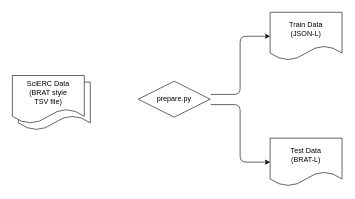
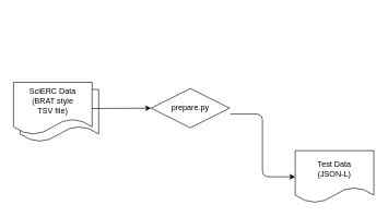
  <mxCell id="0" />
  <mxCell id="1" parent="0" />
  <mxCell id="2" value="prepare.py" style="rhombus;whiteSpace=wrap;html=1;" vertex="1" parent="1"><mxGeometry x="230" y="135" width="120" height="60" as="geometry" /></mxCell>
  <mxCell id="3" value="" style="group" vertex="1" connectable="0" parent="1"><mxGeometry x="20" y="125.5" width="130" height="91" as="geometry" /></mxCell>
  <mxCell id="4" value="" style="shape=document;whiteSpace=wrap;html=1;boundedLbl=1;" vertex="1" parent="3"><mxGeometry x="10" y="11" width="120" height="80" as="geometry" /></mxCell>
  <mxCell id="5" value="SciERC Data&lt;br&gt;(BRAT style&lt;br&gt;TSV file)" style="shape=document;whiteSpace=wrap;html=1;boundedLbl=1;" vertex="1" parent="3"><mxGeometry width="120" height="80" as="geometry" /></mxCell>
- <mxCell id="7" value="" style="edgeStyle=elbowEdgeStyle;elbow=horizontal;endArrow=classic;html=1;rounded=1;exitX=1.008;exitY=0.367;exitDx=0;exitDy=0;exitPerimeter=0;entryX=0;entryY=0.5;entryDx=0;entryDy=0;" edge="1" parent="1" source="2" target="9"><mxGeometry width="50" height="50" relative="1" as="geometry"><mxPoint x="340" y="420" as="sourcePoint" /><mxPoint x="390" y="370" as="targetPoint" /></mxGeometry></mxCell>
+ <mxCell id="6" value="" style="endArrow=classic;html=1;rounded=0;exitX=1;exitY=0.5;exitDx=0;exitDy=0;entryX=0;entryY=0.5;entryDx=0;entryDy=0;" edge="1" parent="1" source="5" target="2"><mxGeometry width="50" height="50" relative="1" as="geometry"><mxPoint x="150" y="138" as="sourcePoint" /><mxPoint x="230" y="148" as="targetPoint" /></mxGeometry></mxCell>
  <mxCell id="8" value="" style="group" vertex="1" connectable="0" parent="1"><mxGeometry x="450" y="20" width="120" height="290" as="geometry" /></mxCell>
- <mxCell id="9" value="Train Data&lt;br&gt;(JSON-L)" style="shape=document;whiteSpace=wrap;html=1;boundedLbl=1;" vertex="1" parent="8"><mxGeometry width="120" height="80" as="geometry" /></mxCell>
- <mxCell id="10" value="&lt;span style=&quot;font-weight: normal;&quot;&gt;Test Data&lt;br&gt;(BRAT-L)&lt;/span&gt;" style="shape=document;whiteSpace=wrap;html=1;boundedLbl=1;fontStyle=1" vertex="1" parent="8"><mxGeometry y="210" width="120" height="80" as="geometry" /></mxCell>
+ <mxCell id="10" value="&lt;span style=&quot;font-weight: normal;&quot;&gt;Test Data&lt;br&gt;(JSON-L)&lt;/span&gt;" style="shape=document;whiteSpace=wrap;html=1;boundedLbl=1;fontStyle=1" vertex="1" parent="8"><mxGeometry y="210" width="120" height="80" as="geometry" /></mxCell>
  <mxCell id="11" value="" style="edgeStyle=elbowEdgeStyle;elbow=horizontal;endArrow=classic;html=1;rounded=1;exitX=1.008;exitY=0.65;exitDx=0;exitDy=0;entryX=0;entryY=0.5;entryDx=0;entryDy=0;exitPerimeter=0;" edge="1" parent="1" source="2" target="10"><mxGeometry width="50" height="50" relative="1" as="geometry"><mxPoint x="340" y="420" as="sourcePoint" /><mxPoint x="390" y="370" as="targetPoint" /></mxGeometry></mxCell>
